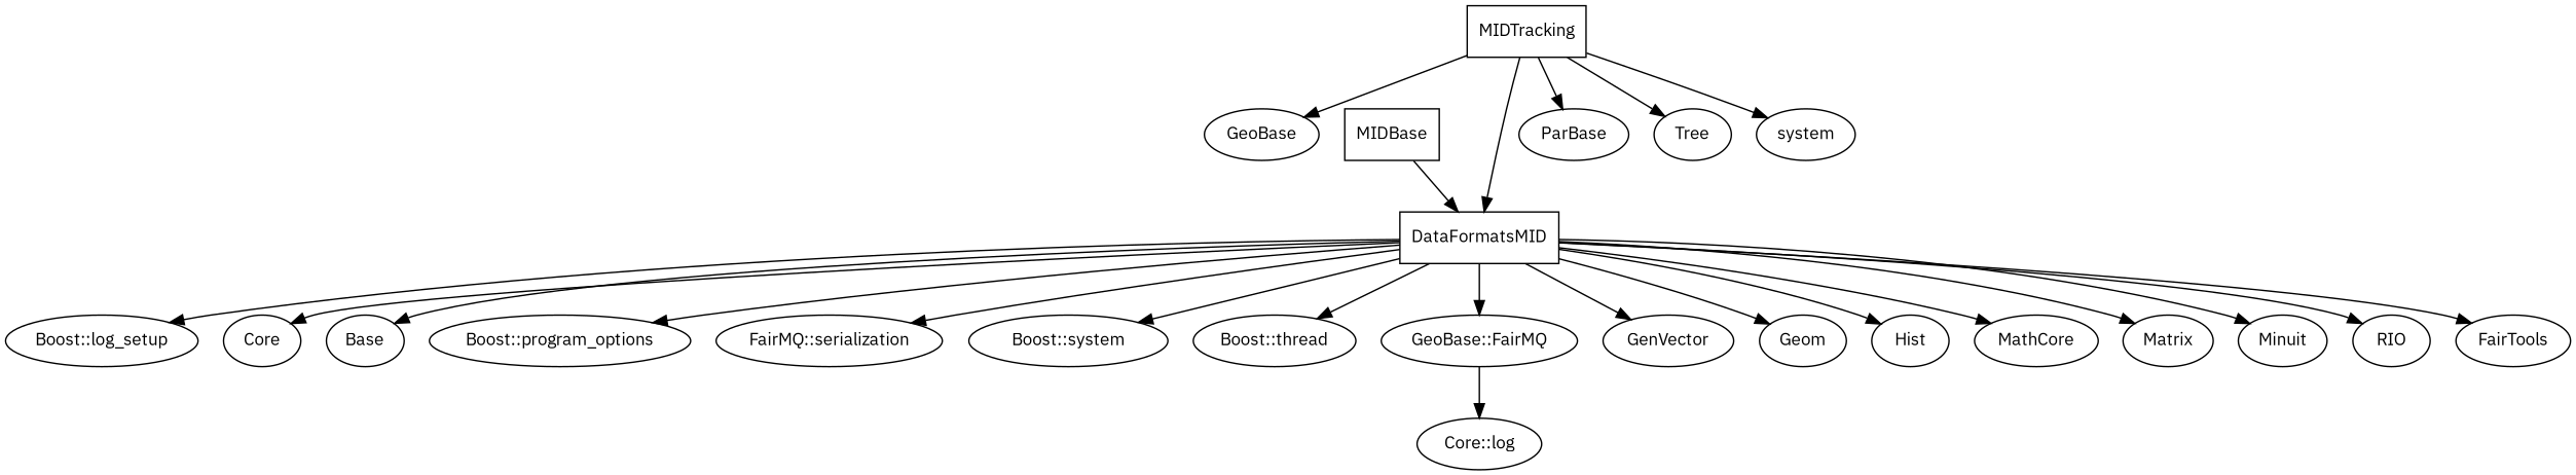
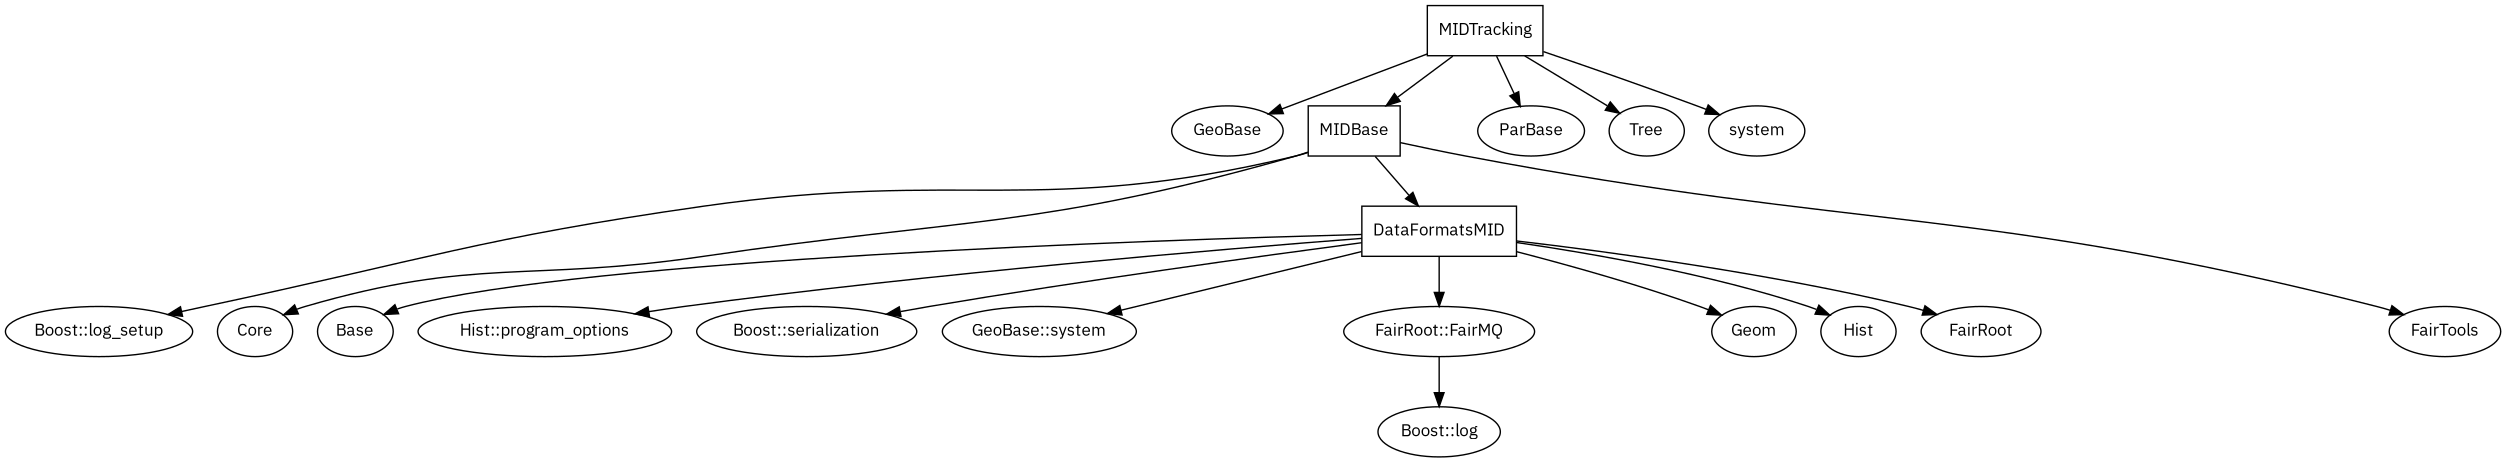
  digraph {
    fontname="IBM Plex Sans"
    node [fontname="IBM Plex Sans" fontsize=12 shape=ellipse]
    edge [fontname="IBM Plex Sans"]
    n1 [label=MIDTracking shape=polygon]
    n2 [label=GeoBase]
    n3 [label=MIDBase shape=polygon]
    n4 [label=ParBase]
    n5 [label=Tree]
    n6 [label=system]
    n7 [label=DataFormatsMID shape=polygon]
    n8 [label=Base]
    n9 [label="Boost::log_setup"]
-   n10 [label="Boost::program_options"]
-   n11 [label="FairMQ::serialization"]
-   n12 [label="Boost::system"]
-   n13 [label="Boost::thread"]
+   n10 [label="Hist::program_options"]
+   n11 [label="Boost::serialization"]
+   n12 [label="GeoBase::system"]
    n14 [label=Core]
-   n15 [label="GeoBase::FairMQ"]
+   n15 [label="FairRoot::FairMQ"]
    n16 [label=FairTools]
-   n17 [label=GenVector]
    n18 [label=Geom]
    n19 [label=Hist]
-   n20 [label=MathCore]
-   n21 [label=Matrix]
-   n22 [label=Minuit]
-   n23 [label=RIO]
-   n24 [label="Core::log"]
+   n20 [label=FairRoot]
+   n24 [label="Boost::log"]
    n1 -> n2
-   n1 -> n7
+   n1 -> n3
    n1 -> n4
    n1 -> n5
    n1 -> n6
    n3 -> n7
    n7 -> n8
-   n7 -> n9
+   n3 -> n9
    n7 -> n10
    n7 -> n11
    n7 -> n12
-   n7 -> n13
-   n7 -> n14
+   n3 -> n14
    n7 -> n15
-   n7 -> n16
-   n7 -> n17
+   n3 -> n16
    n7 -> n18
    n7 -> n19
    n7 -> n20
-   n7 -> n21
-   n7 -> n22
-   n7 -> n23
    n15 -> n24
  }
